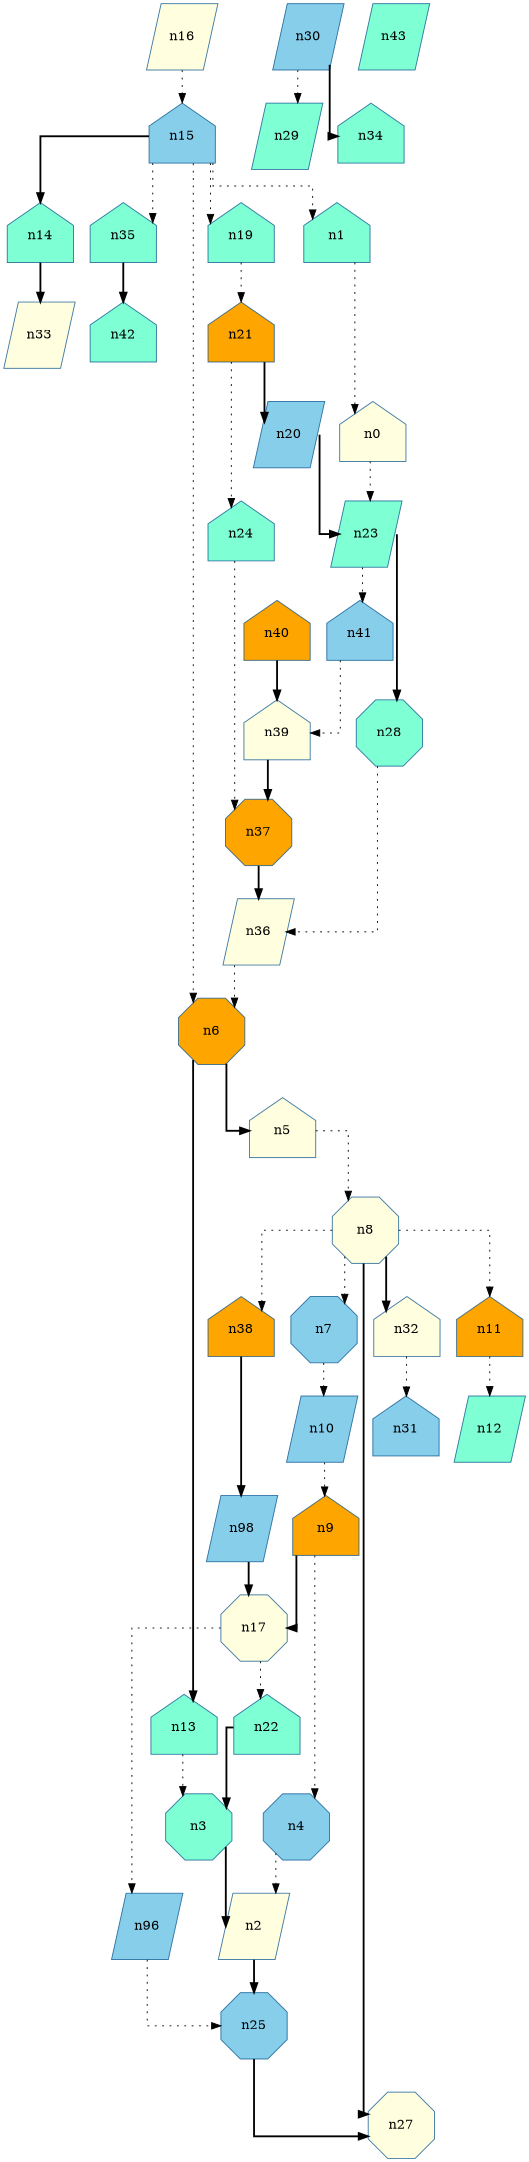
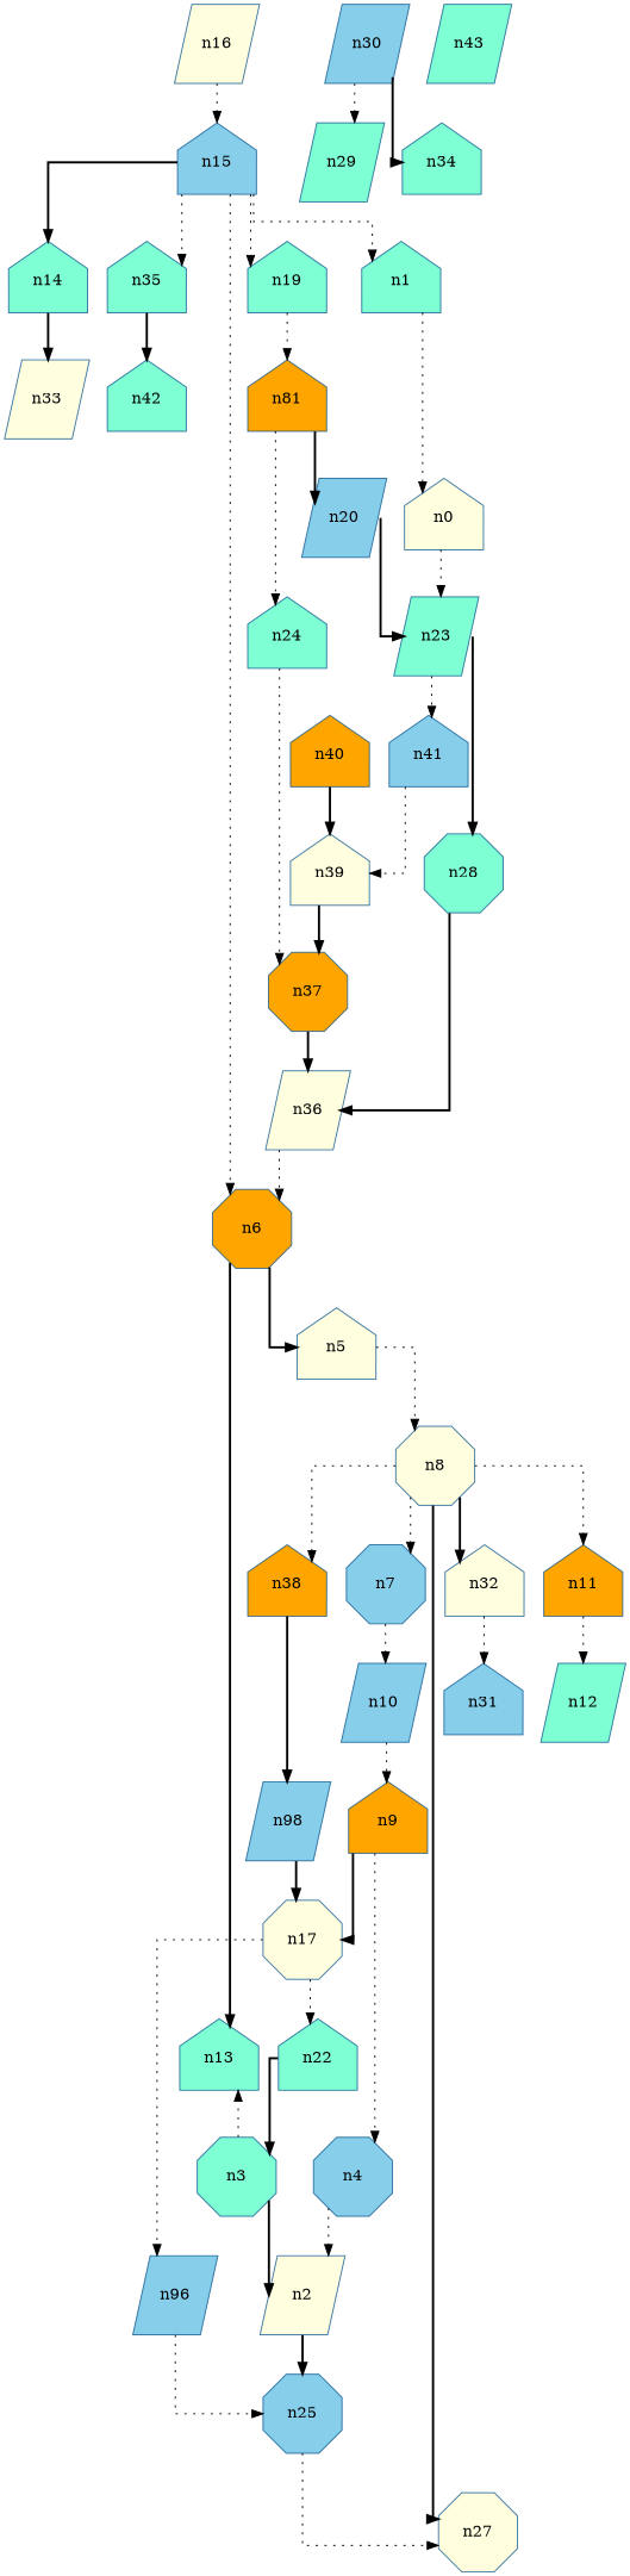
  digraph {
    splines=ortho
    node [color="#004E8ABF" fillcolor=aquamarine shape=house style=filled]
    edge [style=dotted]
    n16 [fillcolor=lightyellow height=1 shape=parallelogram width=1]
    n15 [fillcolor=skyblue height=1 width=1]
    n14 [height=1 width=1]
    n35 [height=1 width=1]
    n1 [height=1 width=1]
    n19 [height=1 width=1]
    n6 [fillcolor=orange height=1 shape=octagon width=1]
    n33 [fillcolor=lightyellow height=1 shape=parallelogram width=1]
    n42 [height=1 width=1]
    n0 [fillcolor=lightyellow height=1 width=1]
-   n21 [fillcolor=orange height=1 width=1]
+   n21 [fillcolor=orange height=1 width=1 label=n81]
    n13 [height=1 width=1]
    n5 [fillcolor=lightyellow height=1 width=1]
    n23 [height=1 shape=parallelogram width=1]
    n20 [fillcolor=skyblue height=1 shape=parallelogram width=1]
    n24 [height=1 width=1]
    n3 [height=1 shape=octagon width=1]
    n8 [fillcolor=lightyellow height=1 shape=octagon width=1]
    n28 [height=1 shape=octagon width=1]
    n41 [fillcolor=skyblue height=1 width=1]
    n37 [fillcolor=orange height=1 shape=octagon width=1]
    n36 [fillcolor=lightyellow height=1 shape=parallelogram width=1]
    n39 [fillcolor=lightyellow height=1 width=1]
    n40 [fillcolor=orange height=1 width=1]
    n2 [fillcolor=lightyellow height=1 shape=parallelogram width=1]
    n27 [fillcolor=lightyellow height=1 shape=octagon width=1]
    n38 [fillcolor=orange height=1 width=1]
    n7 [fillcolor=skyblue height=1 shape=octagon width=1]
    n32 [fillcolor=lightyellow height=1 width=1]
    n11 [fillcolor=orange height=1 width=1]
    n18 [fillcolor=skyblue height=1 label=n98 shape=parallelogram width=1]
    n10 [fillcolor=skyblue height=1 shape=parallelogram width=1]
    n31 [fillcolor=skyblue height=1 width=1]
    n12 [height=1 shape=parallelogram width=1]
    n17 [fillcolor=lightyellow height=1 shape=octagon width=1]
    n9 [fillcolor=orange height=1 width=1]
    n4 [fillcolor=skyblue height=1 shape=octagon width=1]
    n26 [fillcolor=skyblue height=1 label=n96 shape=parallelogram width=1]
    n22 [height=1 width=1]
    n25 [fillcolor=skyblue height=1 shape=octagon width=1]
    n30 [fillcolor=skyblue height=1 shape=parallelogram width=1]
    n29 [height=1 shape=parallelogram width=1]
    n34 [height=1 width=1]
    n43 [height=1 shape=parallelogram width=1]
    n16 -> n15
    n15 -> n14 [style=bold]
    n15 -> n35
    n15 -> n1
    n15 -> n19
    n15 -> n6
    n14 -> n33 [style=bold]
    n35 -> n42 [style=bold]
    n1 -> n0
    n19 -> n21
    n6 -> n13 [style=bold]
    n6 -> n5 [style=bold]
    n0 -> n23
    n21 -> n20 [style=bold]
    n21 -> n24
-   n13 -> n3
+   n3 -> n13
    n5 -> n8
    n23 -> n28 [style=bold]
    n23 -> n41
    n20 -> n23 [style=bold]
    n24 -> n37
    n3 -> n2 [style=bold]
    n8 -> n27 [style=bold]
    n8 -> n38
    n8 -> n7
    n8 -> n32 [style=bold]
    n8 -> n11
-   n28 -> n36
+   n28 -> n36 [style=bold]
    n41 -> n39
    n37 -> n36 [style=bold]
    n36 -> n6
    n39 -> n37 [style=bold]
    n40 -> n39 [style=bold]
    n2 -> n25 [style=bold]
    n38 -> n18 [style=bold]
    n7 -> n10
    n32 -> n31
    n11 -> n12
    n18 -> n17 [style=bold]
    n10 -> n9
    n17 -> n26
    n17 -> n22
    n9 -> n17 [style=bold]
    n9 -> n4
    n4 -> n2
    n26 -> n25
    n22 -> n3 [style=bold]
-   n25 -> n27 [style=bold]
+   n25 -> n27
    n30 -> n29
    n30 -> n34 [style=bold]
  }
